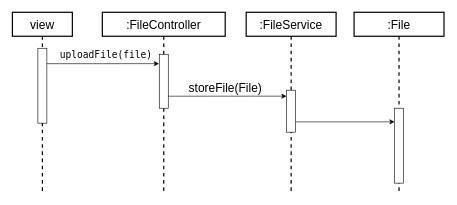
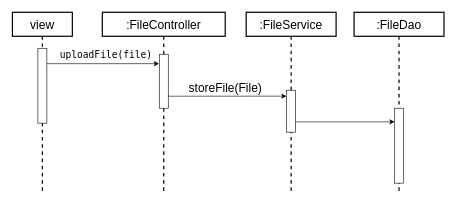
  <mxCell id="0" />
  <mxCell id="1" parent="0" />
  <mxCell id="2" value="view" style="shape=umlLifeline;perimeter=lifelinePerimeter;whiteSpace=wrap;html=1;container=1;collapsible=0;recursiveResize=0;outlineConnect=0;strokeColor=#000000;fillColor=#FFFFFF;strokeWidth=2;fontSize=20;" vertex="1" parent="1"><mxGeometry x="20" y="20" width="100" height="300" as="geometry" /></mxCell>
  <mxCell id="3" value="" style="html=1;points=[];perimeter=orthogonalPerimeter;fillColor=#FFFFFF;strokeColor=#000000;fontSize=20;" vertex="1" parent="2"><mxGeometry x="42.5" y="60" width="15" height="125" as="geometry" /></mxCell>
  <mxCell id="4" value=":FileController" style="shape=umlLifeline;perimeter=lifelinePerimeter;whiteSpace=wrap;html=1;container=1;collapsible=0;recursiveResize=0;outlineConnect=0;strokeColor=#000000;fillColor=#FFFFFF;strokeWidth=2;fontSize=20;" vertex="1" parent="1"><mxGeometry x="170" y="20" width="205" height="300" as="geometry" /></mxCell>
  <mxCell id="5" value="" style="html=1;points=[];perimeter=orthogonalPerimeter;fillColor=#FFFFFF;strokeColor=#000000;fontSize=20;" vertex="1" parent="4"><mxGeometry x="95" y="70" width="15" height="90" as="geometry" /></mxCell>
  <mxCell id="6" value=":FileService" style="shape=umlLifeline;perimeter=lifelinePerimeter;whiteSpace=wrap;html=1;container=1;collapsible=0;recursiveResize=0;outlineConnect=0;strokeColor=#000000;fillColor=#FFFFFF;strokeWidth=2;fontSize=20;" vertex="1" parent="1"><mxGeometry x="410" y="20" width="150" height="300" as="geometry" /></mxCell>
  <mxCell id="7" value="" style="html=1;points=[];perimeter=orthogonalPerimeter;fillColor=#FFFFFF;strokeColor=#000000;fontSize=20;" vertex="1" parent="6"><mxGeometry x="67.5" y="130" width="15" height="70" as="geometry" /></mxCell>
- <mxCell id="8" value=":File" style="shape=umlLifeline;perimeter=lifelinePerimeter;whiteSpace=wrap;html=1;container=1;collapsible=0;recursiveResize=0;outlineConnect=0;strokeColor=#000000;fillColor=#FFFFFF;strokeWidth=2;fontSize=20;" vertex="1" parent="1"><mxGeometry x="590" y="20" width="150" height="300" as="geometry" /></mxCell>
+ <mxCell id="8" value=":FileDao" style="shape=umlLifeline;perimeter=lifelinePerimeter;whiteSpace=wrap;html=1;container=1;collapsible=0;recursiveResize=0;outlineConnect=0;strokeColor=#000000;fillColor=#FFFFFF;strokeWidth=2;fontSize=20;" vertex="1" parent="1"><mxGeometry x="590" y="20" width="150" height="300" as="geometry" /></mxCell>
  <mxCell id="9" value="" style="html=1;points=[];perimeter=orthogonalPerimeter;fillColor=#FFFFFF;strokeColor=#000000;fontSize=20;" vertex="1" parent="8"><mxGeometry x="67.5" y="160" width="15" height="125" as="geometry" /></mxCell>
  <mxCell id="10" style="edgeStyle=orthogonalEdgeStyle;rounded=0;orthogonalLoop=1;jettySize=auto;html=1;fontSize=20;entryX=-0.026;entryY=0.174;entryDx=0;entryDy=0;entryPerimeter=0;" edge="1" parent="1" source="3" target="5"><mxGeometry relative="1" as="geometry"><mxPoint x="260" y="106" as="targetPoint" /><Array as="points"><mxPoint x="170" y="106" /></Array></mxGeometry></mxCell>
  <mxCell id="11" value="&lt;pre style=&quot;font-family: &amp;quot;Fira Code&amp;quot;, monospace; font-size: 12pt; line-height: 0;&quot;&gt;&lt;span style=&quot;background-color: rgb(255, 255, 255); font-size: 12pt;&quot;&gt;uploadFile&lt;/span&gt;(file)&lt;/pre&gt;" style="edgeLabel;html=1;align=center;verticalAlign=middle;resizable=0;points=[];fontSize=20;labelBackgroundColor=none;" vertex="1" connectable="0" parent="10"><mxGeometry x="-0.262" y="3" relative="1" as="geometry"><mxPoint x="29" y="-13" as="offset" /></mxGeometry></mxCell>
  <mxCell id="12" style="edgeStyle=orthogonalEdgeStyle;rounded=0;orthogonalLoop=1;jettySize=auto;html=1;fontSize=20;entryX=-0.013;entryY=0.142;entryDx=0;entryDy=0;entryPerimeter=0;" edge="1" parent="1" source="5" target="7"><mxGeometry relative="1" as="geometry"><mxPoint x="400" y="200" as="targetPoint" /><Array as="points"><mxPoint x="300" y="160" /><mxPoint x="300" y="160" /></Array></mxGeometry></mxCell>
  <mxCell id="13" value="storeFile(File)" style="text;html=1;align=center;verticalAlign=middle;resizable=0;points=[];autosize=1;strokeColor=none;fillColor=none;fontSize=20;" vertex="1" parent="1"><mxGeometry x="305" y="130" width="140" height="30" as="geometry" /></mxCell>
  <mxCell id="14" style="edgeStyle=orthogonalEdgeStyle;rounded=0;orthogonalLoop=1;jettySize=auto;html=1;entryX=0.008;entryY=0.182;entryDx=0;entryDy=0;entryPerimeter=0;fontSize=20;" edge="1" parent="1" source="7" target="9"><mxGeometry relative="1" as="geometry"><Array as="points"><mxPoint x="640" y="203" /></Array></mxGeometry></mxCell>
